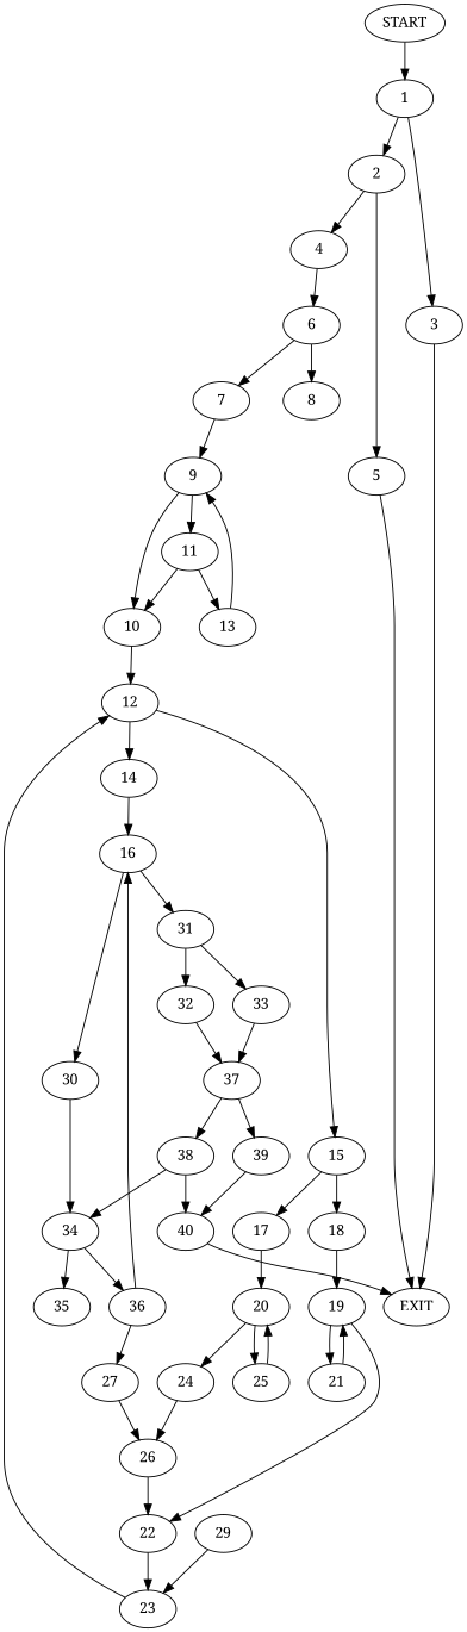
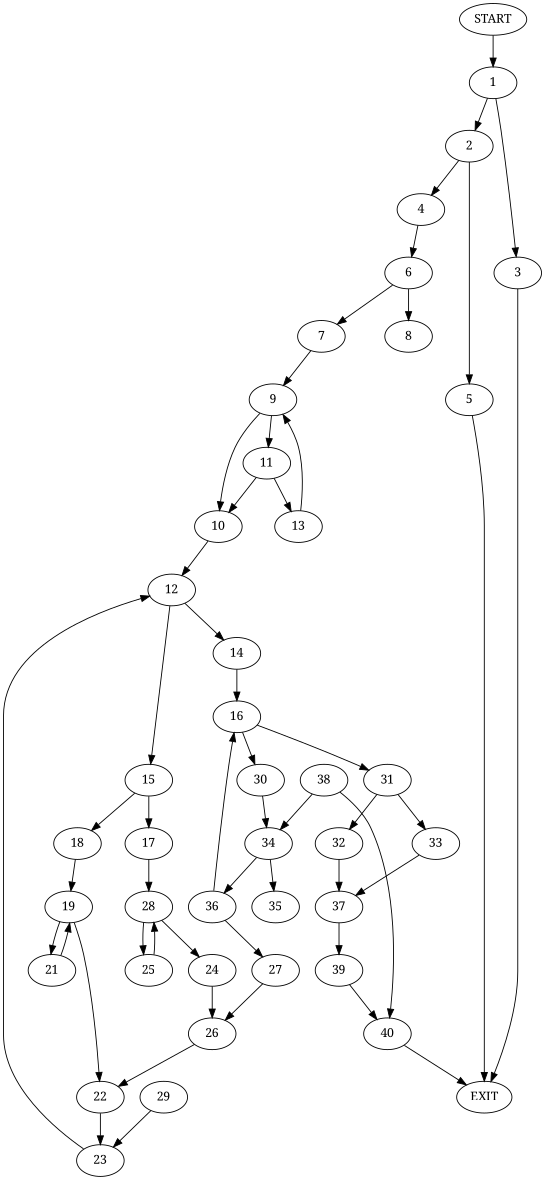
  digraph {
    fontname="Noto Serif"
    node [fontname="Noto Serif"]
    edge [fontname="Noto Serif"]
    n1 [label=START]
    1
    2
    3
    n5 [label=EXIT]
    4
    5
    6
    7
    8
    9
    10
    11
    12
    13
    14
    15
    16
    17
    18
    30
    31
-   20
+   20 [label=28]
    19
    34
    32
    33
    24
    25
    21
    22
    23
    26
    27
    29
    35
    36
    37
    38
    39
    40
    n1 -> 1
    1 -> 2
    1 -> 3
    2 -> 4
    2 -> 5
    3 -> n5
    4 -> 6
    5 -> n5
    6 -> 7
    6 -> 8
    7 -> 9
    9 -> 10
    9 -> 11
    10 -> 12
    11 -> 10
    11 -> 13
    12 -> 14
    12 -> 15
    13 -> 9
    14 -> 16
    15 -> 17
    15 -> 18
    16 -> 30
    16 -> 31
    17 -> 20
    18 -> 19
    30 -> 34
    31 -> 32
    31 -> 33
    20 -> 24
    20 -> 25
    19 -> 21
    19 -> 22
    34 -> 35
    34 -> 36
    32 -> 37
    33 -> 37
    24 -> 26
    25 -> 20
    21 -> 19
    22 -> 23
    23 -> 12
    26 -> 22
    27 -> 26
    29 -> 23
    36 -> 16
    36 -> 27
-   37 -> 38
    37 -> 39
    38 -> 34
    38 -> 40
    39 -> 40
    40 -> n5
  }
